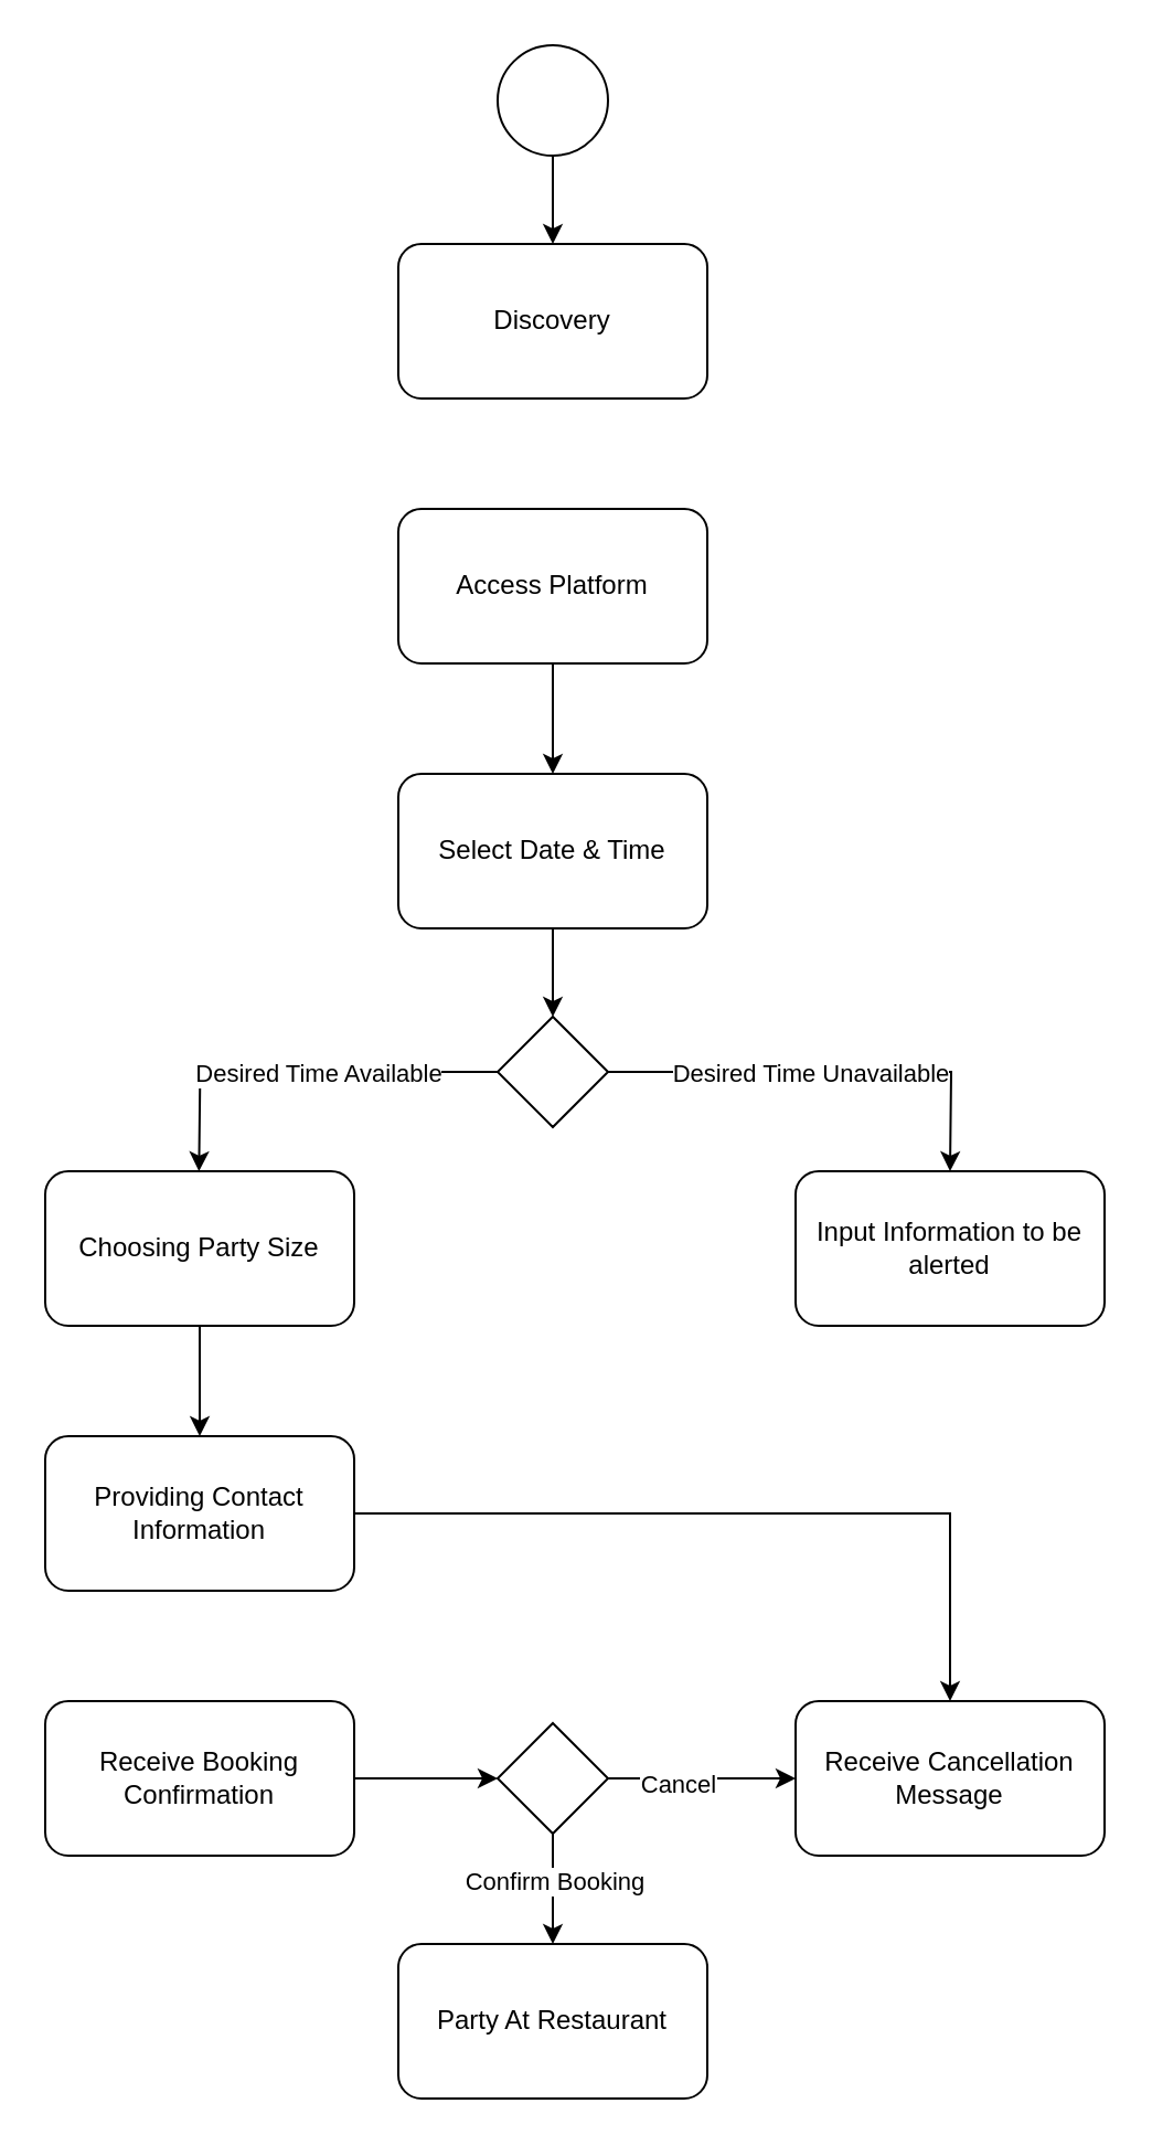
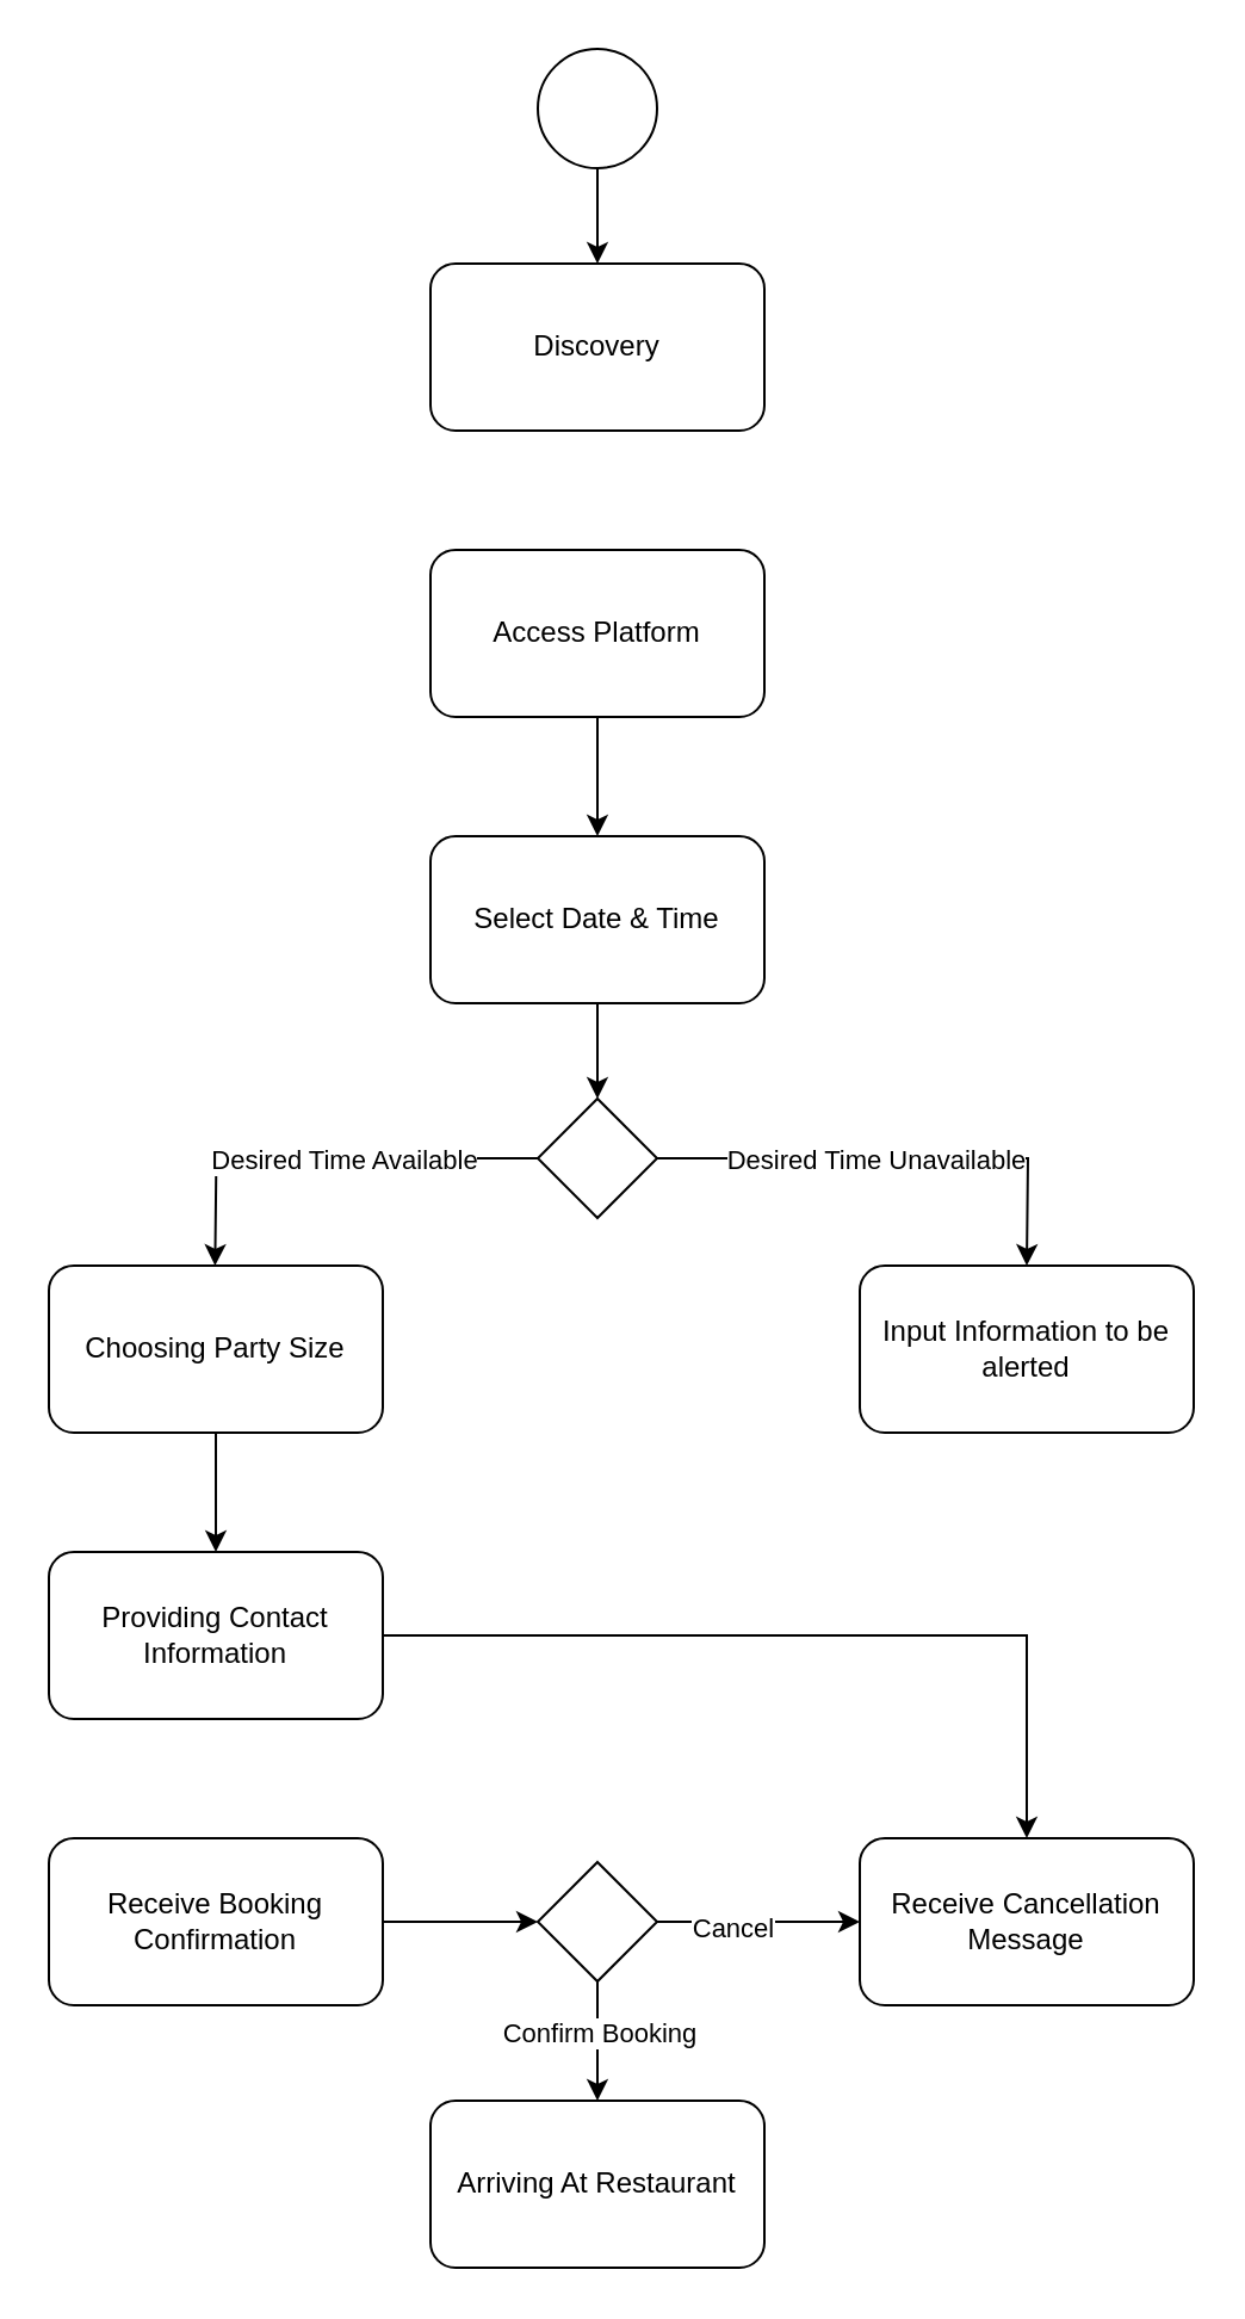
  <mxCell id="0" />
  <mxCell id="1" parent="0" />
  <mxCell id="2" value="" style="edgeStyle=orthogonalEdgeStyle;rounded=0;orthogonalLoop=1;jettySize=auto;html=1;" edge="1" parent="1" source="3" target="4"><mxGeometry relative="1" as="geometry" /></mxCell>
  <mxCell id="3" value="" style="ellipse;whiteSpace=wrap;html=1;aspect=fixed;" vertex="1" parent="1"><mxGeometry x="225" y="20" width="50" height="50" as="geometry" /></mxCell>
  <mxCell id="4" value="Discovery" style="rounded=1;whiteSpace=wrap;html=1;" vertex="1" parent="1"><mxGeometry x="180" y="110" width="140" height="70" as="geometry" /></mxCell>
  <mxCell id="5" value="" style="edgeStyle=orthogonalEdgeStyle;rounded=0;orthogonalLoop=1;jettySize=auto;html=1;" edge="1" parent="1" source="6" target="8"><mxGeometry relative="1" as="geometry" /></mxCell>
  <mxCell id="6" value="Access Platform" style="rounded=1;whiteSpace=wrap;html=1;" vertex="1" parent="1"><mxGeometry x="180" y="230" width="140" height="70" as="geometry" /></mxCell>
  <mxCell id="7" value="" style="edgeStyle=orthogonalEdgeStyle;rounded=0;orthogonalLoop=1;jettySize=auto;html=1;" edge="1" parent="1" source="8" target="18"><mxGeometry relative="1" as="geometry" /></mxCell>
  <mxCell id="8" value="Select Date &amp;amp; Time" style="rounded=1;whiteSpace=wrap;html=1;" vertex="1" parent="1"><mxGeometry x="180" y="350" width="140" height="70" as="geometry" /></mxCell>
  <mxCell id="9" value="" style="edgeStyle=orthogonalEdgeStyle;rounded=0;orthogonalLoop=1;jettySize=auto;html=1;" edge="1" parent="1" source="10" target="21"><mxGeometry relative="1" as="geometry" /></mxCell>
  <mxCell id="10" value="Choosing Party Size" style="rounded=1;whiteSpace=wrap;html=1;" vertex="1" parent="1"><mxGeometry x="20" y="530" width="140" height="70" as="geometry" /></mxCell>
  <mxCell id="11" value="" style="edgeStyle=orthogonalEdgeStyle;rounded=0;orthogonalLoop=1;jettySize=auto;html=1;" edge="1" parent="1" source="12" target="28"><mxGeometry relative="1" as="geometry" /></mxCell>
  <mxCell id="12" value="Receive Booking Confirmation" style="rounded=1;whiteSpace=wrap;html=1;" vertex="1" parent="1"><mxGeometry x="20" y="770" width="140" height="70" as="geometry" /></mxCell>
  <mxCell id="13" style="edgeStyle=orthogonalEdgeStyle;rounded=0;orthogonalLoop=1;jettySize=auto;html=1;" edge="1" parent="1" source="18"><mxGeometry relative="1" as="geometry"><mxPoint x="89.672" y="530" as="targetPoint" /></mxGeometry></mxCell>
  <mxCell id="14" value="Desired Time Available" style="edgeLabel;html=1;align=center;verticalAlign=middle;resizable=0;points=[];" vertex="1" connectable="0" parent="13"><mxGeometry x="-0.085" relative="1" as="geometry"><mxPoint as="offset" /></mxGeometry></mxCell>
  <mxCell id="15" style="edgeStyle=orthogonalEdgeStyle;rounded=0;orthogonalLoop=1;jettySize=auto;html=1;" edge="1" parent="1" source="18"><mxGeometry relative="1" as="geometry"><mxPoint x="430" y="530" as="targetPoint" /></mxGeometry></mxCell>
  <mxCell id="16" value="&lt;span style=&quot;color: rgba(0, 0, 0, 0); font-family: monospace; font-size: 0px; text-align: start; background-color: rgb(251, 251, 251);&quot;&gt;%3CmxGraphModel%3E%3Croot%3E%3CmxCell%20id%3D%220%22%2F%3E%3CmxCell%20id%3D%221%22%20parent%3D%220%22%2F%3E%3CmxCell%20id%3D%222%22%20value%3D%22Desired%20Time%20Unavailable%22%20style%3D%22text%3Bhtml%3D1%3Balign%3Dcenter%3BverticalAlign%3Dmiddle%3BwhiteSpace%3Dwrap%3Brounded%3D0%3B%22%20vertex%3D%221%22%20parent%3D%221%22%3E%3CmxGeometry%20x%3D%22480%22%20y%3D%22535%22%20width%3D%2290%22%20height%3D%2230%22%20as%3D%22geometry%22%2F%3E%3C%2FmxCell%3E%3C%2Froot%3E%3C%2FmxGraphModel%3E&lt;/span&gt;" style="edgeLabel;html=1;align=center;verticalAlign=middle;resizable=0;points=[];" vertex="1" connectable="0" parent="15"><mxGeometry x="-0.071" relative="1" as="geometry"><mxPoint as="offset" /></mxGeometry></mxCell>
  <mxCell id="17" value="Desired Time Unavailable" style="edgeLabel;html=1;align=center;verticalAlign=middle;resizable=0;points=[];" vertex="1" connectable="0" parent="15"><mxGeometry x="-0.091" relative="1" as="geometry"><mxPoint as="offset" /></mxGeometry></mxCell>
  <mxCell id="18" value="" style="rhombus;whiteSpace=wrap;html=1;" vertex="1" parent="1"><mxGeometry x="225" y="460" width="50" height="50" as="geometry" /></mxCell>
  <mxCell id="19" value="Input Information to be alerted" style="rounded=1;whiteSpace=wrap;html=1;" vertex="1" parent="1"><mxGeometry x="360" y="530" width="140" height="70" as="geometry" /></mxCell>
  <mxCell id="20" value="" style="edgeStyle=orthogonalEdgeStyle;rounded=0;orthogonalLoop=1;jettySize=auto;html=1;" edge="1" parent="1" source="21" target="22"><mxGeometry relative="1" as="geometry" /></mxCell>
  <mxCell id="21" value="Providing Contact Information" style="rounded=1;whiteSpace=wrap;html=1;" vertex="1" parent="1"><mxGeometry x="20" y="650" width="140" height="70" as="geometry" /></mxCell>
  <mxCell id="22" value="Receive Cancellation Message" style="rounded=1;whiteSpace=wrap;html=1;" vertex="1" parent="1"><mxGeometry x="360" y="770" width="140" height="70" as="geometry" /></mxCell>
- <mxCell id="23" value="Party At Restaurant" style="rounded=1;whiteSpace=wrap;html=1;" vertex="1" parent="1"><mxGeometry x="180" y="880" width="140" height="70" as="geometry" /></mxCell>
+ <mxCell id="23" value="Arriving At Restaurant" style="rounded=1;whiteSpace=wrap;html=1;" vertex="1" parent="1"><mxGeometry x="180" y="880" width="140" height="70" as="geometry" /></mxCell>
  <mxCell id="24" value="" style="edgeStyle=orthogonalEdgeStyle;rounded=0;orthogonalLoop=1;jettySize=auto;html=1;" edge="1" parent="1" source="28" target="23"><mxGeometry relative="1" as="geometry" /></mxCell>
  <mxCell id="25" value="Confirm Booking" style="edgeLabel;html=1;align=center;verticalAlign=middle;resizable=0;points=[];" vertex="1" connectable="0" parent="24"><mxGeometry x="-0.159" relative="1" as="geometry"><mxPoint as="offset" /></mxGeometry></mxCell>
  <mxCell id="26" value="" style="edgeStyle=orthogonalEdgeStyle;rounded=0;orthogonalLoop=1;jettySize=auto;html=1;" edge="1" parent="1" source="28" target="22"><mxGeometry relative="1" as="geometry" /></mxCell>
  <mxCell id="27" value="Cancel" style="edgeLabel;html=1;align=center;verticalAlign=middle;resizable=0;points=[];" vertex="1" connectable="0" parent="26"><mxGeometry x="-0.262" y="-2" relative="1" as="geometry"><mxPoint as="offset" /></mxGeometry></mxCell>
  <mxCell id="28" value="" style="rhombus;whiteSpace=wrap;html=1;" vertex="1" parent="1"><mxGeometry x="225" y="780" width="50" height="50" as="geometry" /></mxCell>
